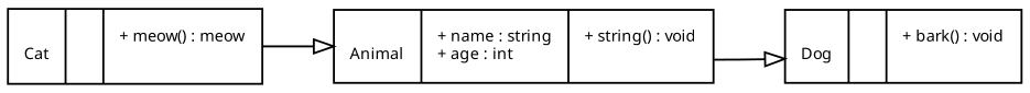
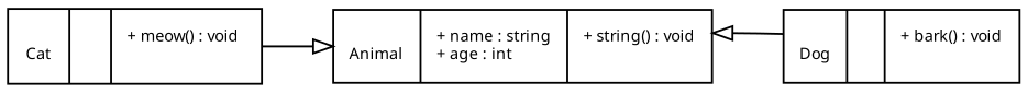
  digraph {
    fontname="Noto Sans"
    fontsize=8
    rankdir=LR
    node [fontname="Noto Sans" fontsize=8 shape=record]
    edge [arrowhead=empty fontname="Noto Sans" fontsize=8]
    n1 [label="{\n					Animal|+ name : string\l+ age : int\l|+ string() : void\l\n			}"]
    n2 [label="{\n					Dog||+ bark() : void\l\n			}"]
-   n3 [label="{\n					Cat||+ meow() : meow\l\n			}"]
-   n1 -> n2
+   n3 [label="{\n					Cat||+ meow() : void\l\n			}"]
+   n2 -> n1
    n3 -> n1
  }
